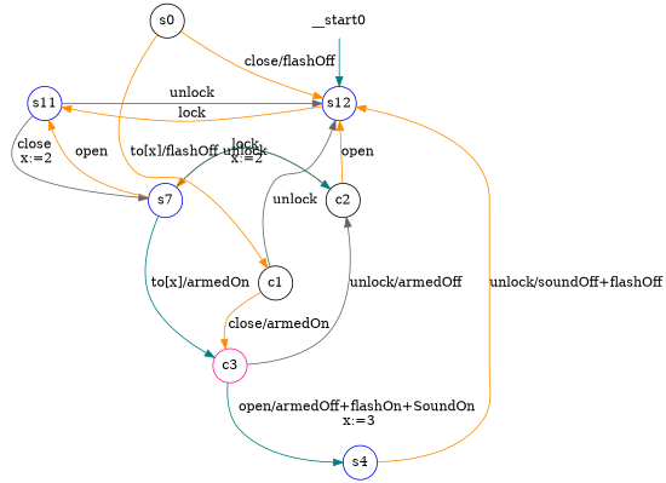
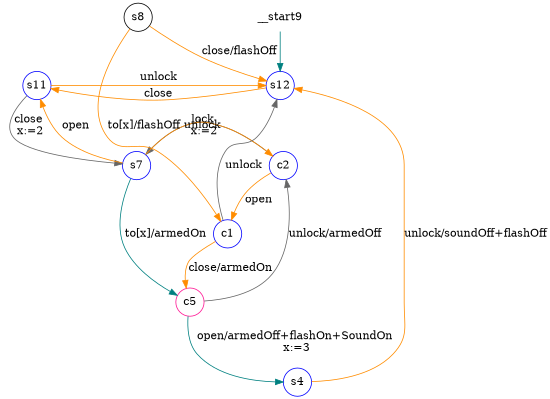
  digraph {
    node [color=blue margin=0 shape=circle]
    edge [color=darkorange]
    s12 [width=0.5]
    s11 [width=0.5]
-   c2 [color=black width=0.5]
+   c2 [width=0.5]
    n4 [label=s7 width=0.5]
-   c5 [color=deeppink width=0.5 label=c3]
+   c5 [color=deeppink width=0.5]
    s4 [width=0.5]
-   __start0 [color=black shape=none margin=""]
-   s0 [color=black width=0.5]
-   c1 [color=black width=0.5]
+   __start0 [color=black shape=none label=__start9 margin=""]
+   s0 [color=black width=0.5 label=s8]
+   c1 [width=0.5]
    subgraph sub_1 {
      rank=same
      s12
      s11
    }
    subgraph sub_2 {
      rank=same
      c2
      n4
    }
    subgraph sub_3 {
      rank=same
      c5
    }
    subgraph sub_4 {
      rank=same
      s4
    }
-   s12 -> s11 [label=lock]
-   s11 -> s12 [color=gray40 label=unlock]
+   s12 -> s11 [label=close]
+   s11 -> s12 [label=unlock]
    s11 -> n4 [color=gray40 label="close\n x:=2"]
-   c2 -> s12 [label=open]
-   c2 -> n4 [label="lock\n x:=2"]
+   c2 -> c1 [label=open]
+   c2 -> n4 [color=gray40 label="lock\n x:=2"]
    n4 -> s11 [label=open]
-   n4 -> c2 [color=teal label=unlock]
+   n4 -> c2 [label=unlock]
    n4 -> c5 [color=teal label="to[x]/armedOn"]
    c5 -> c2 [color=gray40 label="unlock/armedOff"]
    c5 -> s4 [color=teal label="open/armedOff+flashOn+SoundOn\n x:=3"]
    s4 -> s12 [label="unlock/soundOff+flashOff"]
    __start0 -> s12 [color=teal]
    s0 -> s12 [label="close/flashOff"]
    s0 -> c1 [label="to[x]/flashOff"]
    c1 -> s12 [color=gray40 label=unlock]
    c1 -> c5 [label="close/armedOn"]
  }
